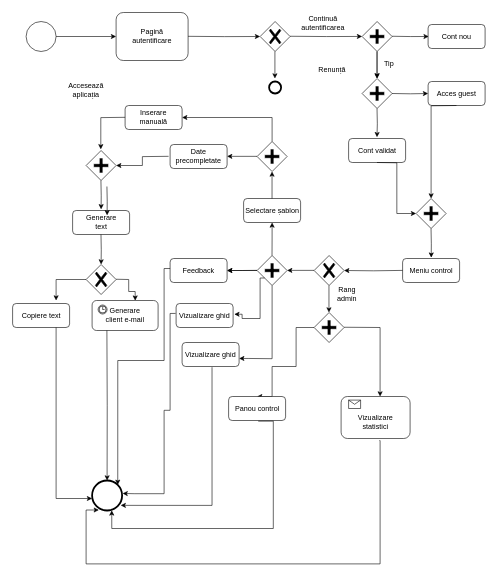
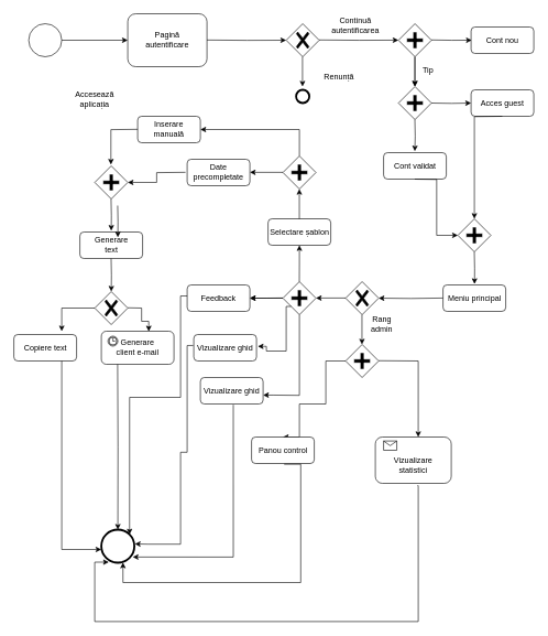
  <mxCell id="0" />
  <mxCell id="1" parent="0" />
  <mxCell id="2" value="" style="shape=mxgraph.bpmn.shape;html=1;verticalLabelPosition=bottom;labelBackgroundColor=#ffffff;verticalAlign=top;perimeter=ellipsePerimeter;outline=standard;symbol=general;" parent="1" vertex="1"><mxGeometry x="43" y="35" width="50" height="50" as="geometry" /></mxCell>
  <mxCell id="3" value="Pagină&lt;br&gt;autentificare" style="shape=ext;rounded=1;html=1;whiteSpace=wrap;" parent="1" vertex="1"><mxGeometry x="193" y="20" width="120" height="80" as="geometry" /></mxCell>
  <mxCell id="4" style="edgeStyle=orthogonalEdgeStyle;rounded=0;html=1;jettySize=auto;orthogonalLoop=1;" parent="1" source="2" target="3" edge="1"><mxGeometry relative="1" as="geometry" /></mxCell>
  <mxCell id="5" value="Accesează&lt;br&gt;aplicația" style="text;html=1;strokeColor=none;fillColor=none;align=center;verticalAlign=middle;whiteSpace=wrap;rounded=0;" vertex="1" parent="1"><mxGeometry x="113" y="135" width="60" height="30" as="geometry" /></mxCell>
  <mxCell id="6" value="" style="points=[[0.25,0.25,0],[0.5,0,0],[0.75,0.25,0],[1,0.5,0],[0.75,0.75,0],[0.5,1,0],[0.25,0.75,0],[0,0.5,0]];shape=mxgraph.bpmn.gateway2;html=1;verticalLabelPosition=bottom;labelBackgroundColor=#ffffff;verticalAlign=top;align=center;perimeter=rhombusPerimeter;outlineConnect=0;outline=none;symbol=none;gwType=exclusive;" vertex="1" parent="1"><mxGeometry x="433" y="35" width="50" height="50" as="geometry" /></mxCell>
  <mxCell id="7" style="edgeStyle=orthogonalEdgeStyle;rounded=0;html=1;jettySize=auto;orthogonalLoop=1;entryX=0;entryY=0.5;entryDx=0;entryDy=0;entryPerimeter=0;" edge="1" parent="1" target="6"><mxGeometry relative="1" as="geometry"><mxPoint x="313" y="59.7" as="sourcePoint" /><mxPoint x="413" y="59.7" as="targetPoint" /></mxGeometry></mxCell>
  <mxCell id="8" style="edgeStyle=orthogonalEdgeStyle;rounded=0;html=1;jettySize=auto;orthogonalLoop=1;" edge="1" parent="1"><mxGeometry relative="1" as="geometry"><mxPoint x="457.7" y="85" as="sourcePoint" /><mxPoint x="457.7" y="130" as="targetPoint" /></mxGeometry></mxCell>
  <mxCell id="9" value="" style="shape=mxgraph.bpmn.shape;html=1;verticalLabelPosition=bottom;labelBackgroundColor=#ffffff;verticalAlign=top;perimeter=ellipsePerimeter;outline=end;symbol=general;" vertex="1" parent="1"><mxGeometry x="448" y="135" width="20" height="20" as="geometry" /></mxCell>
- <mxCell id="10" value="Renunță" style="text;html=1;strokeColor=none;fillColor=none;align=center;verticalAlign=middle;whiteSpace=wrap;rounded=0;" vertex="1" parent="1"><mxGeometry x="523" y="100" width="60" height="30" as="geometry" /></mxCell>
+ <mxCell id="10" value="Renunță" style="text;html=1;strokeColor=none;fillColor=none;align=center;verticalAlign=middle;whiteSpace=wrap;rounded=0;" vertex="1" parent="1"><mxGeometry x="483" y="100" width="60" height="30" as="geometry" /></mxCell>
  <mxCell id="11" style="edgeStyle=orthogonalEdgeStyle;rounded=0;html=1;jettySize=auto;orthogonalLoop=1;entryX=0;entryY=0.5;entryDx=0;entryDy=0;entryPerimeter=0;" edge="1" parent="1"><mxGeometry relative="1" as="geometry"><mxPoint x="483" y="59.6" as="sourcePoint" /><mxPoint x="603" y="59.9" as="targetPoint" /></mxGeometry></mxCell>
  <mxCell id="12" value="" style="edgeStyle=orthogonalEdgeStyle;rounded=0;orthogonalLoop=1;jettySize=auto;html=1;" edge="1" parent="1" source="13" target="19"><mxGeometry relative="1" as="geometry" /></mxCell>
  <mxCell id="13" value="" style="shape=mxgraph.bpmn.shape;html=1;verticalLabelPosition=bottom;labelBackgroundColor=#ffffff;verticalAlign=top;perimeter=rhombusPerimeter;background=gateway;outline=none;symbol=parallelGw;" vertex="1" parent="1"><mxGeometry x="603" y="35" width="50" height="50" as="geometry" /></mxCell>
  <mxCell id="14" value="Continuă&lt;br&gt;autentificarea" style="text;html=1;strokeColor=none;fillColor=none;align=center;verticalAlign=middle;whiteSpace=wrap;rounded=0;" vertex="1" parent="1"><mxGeometry x="493" y="20" width="90" height="35" as="geometry" /></mxCell>
  <mxCell id="15" style="edgeStyle=orthogonalEdgeStyle;rounded=0;html=1;jettySize=auto;orthogonalLoop=1;" edge="1" parent="1"><mxGeometry relative="1" as="geometry"><mxPoint x="627.83" y="85" as="sourcePoint" /><mxPoint x="627.83" y="130" as="targetPoint" /></mxGeometry></mxCell>
  <mxCell id="16" value="Cont validat" style="shape=ext;rounded=1;html=1;whiteSpace=wrap;" vertex="1" parent="1"><mxGeometry x="580.5" y="230" width="95" height="40" as="geometry" /></mxCell>
  <mxCell id="17" value="Cont nou" style="shape=ext;rounded=1;html=1;whiteSpace=wrap;" vertex="1" parent="1"><mxGeometry x="713" y="40" width="95" height="40" as="geometry" /></mxCell>
  <mxCell id="18" style="edgeStyle=orthogonalEdgeStyle;rounded=0;html=1;jettySize=auto;orthogonalLoop=1;" edge="1" parent="1"><mxGeometry relative="1" as="geometry"><mxPoint x="653" y="59.59" as="sourcePoint" /><mxPoint x="714" y="60" as="targetPoint" /></mxGeometry></mxCell>
  <mxCell id="19" value="" style="shape=mxgraph.bpmn.shape;html=1;verticalLabelPosition=bottom;labelBackgroundColor=#ffffff;verticalAlign=top;perimeter=rhombusPerimeter;background=gateway;outline=none;symbol=parallelGw;" vertex="1" parent="1"><mxGeometry x="603" y="130" width="50" height="50" as="geometry" /></mxCell>
  <mxCell id="20" style="edgeStyle=orthogonalEdgeStyle;rounded=0;html=1;jettySize=auto;orthogonalLoop=1;entryX=0;entryY=0.5;entryDx=0;entryDy=0;" edge="1" parent="1" target="22"><mxGeometry relative="1" as="geometry"><mxPoint x="653" y="155" as="sourcePoint" /><mxPoint x="714" y="155.41" as="targetPoint" /></mxGeometry></mxCell>
  <mxCell id="21" style="edgeStyle=orthogonalEdgeStyle;rounded=0;html=1;jettySize=auto;orthogonalLoop=1;entryX=0.498;entryY=-0.054;entryDx=0;entryDy=0;entryPerimeter=0;" edge="1" parent="1" target="16"><mxGeometry relative="1" as="geometry"><mxPoint x="627.86" y="180" as="sourcePoint" /><mxPoint x="627.86" y="225" as="targetPoint" /></mxGeometry></mxCell>
  <mxCell id="22" value="Acces guest" style="shape=ext;rounded=1;html=1;whiteSpace=wrap;" vertex="1" parent="1"><mxGeometry x="713" y="135" width="95" height="40" as="geometry" /></mxCell>
  <mxCell id="23" value="Tip" style="text;html=1;strokeColor=none;fillColor=none;align=center;verticalAlign=middle;whiteSpace=wrap;rounded=0;" vertex="1" parent="1"><mxGeometry x="633" y="90" width="30" height="30" as="geometry" /></mxCell>
  <mxCell id="24" style="edgeStyle=orthogonalEdgeStyle;rounded=0;html=1;jettySize=auto;orthogonalLoop=1;entryX=0;entryY=0.5;entryDx=0;entryDy=0;" edge="1" parent="1" target="27"><mxGeometry relative="1" as="geometry"><mxPoint x="627.76" y="270" as="sourcePoint" /><mxPoint x="653" y="360" as="targetPoint" /></mxGeometry></mxCell>
  <mxCell id="25" style="edgeStyle=orthogonalEdgeStyle;rounded=0;html=1;jettySize=auto;orthogonalLoop=1;" edge="1" parent="1" target="27"><mxGeometry relative="1" as="geometry"><mxPoint x="760.26" y="175" as="sourcePoint" /><mxPoint x="773" y="340" as="targetPoint" /></mxGeometry></mxCell>
- <mxCell id="26" value="Meniu control" style="shape=ext;rounded=1;html=1;whiteSpace=wrap;" vertex="1" parent="1"><mxGeometry x="670.5" y="430" width="95" height="40" as="geometry" /></mxCell>
+ <mxCell id="26" value="Meniu principal" style="shape=ext;rounded=1;html=1;whiteSpace=wrap;" vertex="1" parent="1"><mxGeometry x="670.5" y="430" width="95" height="40" as="geometry" /></mxCell>
  <mxCell id="27" value="" style="shape=mxgraph.bpmn.shape;html=1;verticalLabelPosition=bottom;labelBackgroundColor=#ffffff;verticalAlign=top;perimeter=rhombusPerimeter;background=gateway;outline=none;symbol=parallelGw;" vertex="1" parent="1"><mxGeometry x="693" y="330" width="50" height="50" as="geometry" /></mxCell>
  <mxCell id="28" style="edgeStyle=orthogonalEdgeStyle;rounded=0;html=1;jettySize=auto;orthogonalLoop=1;endArrow=none;endFill=0;startArrow=classic;startFill=1;exitX=1;exitY=0.5;exitDx=0;exitDy=0;" edge="1" parent="1" source="29"><mxGeometry relative="1" as="geometry"><mxPoint x="383" y="449.76" as="sourcePoint" /><mxPoint x="428" y="449.76" as="targetPoint" /></mxGeometry></mxCell>
  <mxCell id="29" value="Feedback" style="shape=ext;rounded=1;html=1;whiteSpace=wrap;" vertex="1" parent="1"><mxGeometry x="283" y="430" width="95" height="40" as="geometry" /></mxCell>
  <mxCell id="30" value="Vizualizare ghid" style="shape=ext;rounded=1;html=1;whiteSpace=wrap;" vertex="1" parent="1"><mxGeometry x="293" y="505" width="95" height="40" as="geometry" /></mxCell>
  <mxCell id="31" value="Vizualizare ghid" style="shape=ext;rounded=1;html=1;whiteSpace=wrap;" vertex="1" parent="1"><mxGeometry x="303" y="570" width="95" height="40" as="geometry" /></mxCell>
  <mxCell id="32" style="edgeStyle=orthogonalEdgeStyle;rounded=0;html=1;jettySize=auto;orthogonalLoop=1;endArrow=none;endFill=0;startArrow=classic;startFill=1;exitX=1.001;exitY=0.666;exitDx=0;exitDy=0;entryX=0.5;entryY=1;entryDx=0;entryDy=0;exitPerimeter=0;" edge="1" parent="1" source="31" target="38"><mxGeometry relative="1" as="geometry"><mxPoint x="403" y="572.9" as="sourcePoint" /><mxPoint x="452.45" y="480" as="targetPoint" /><Array as="points"><mxPoint x="413" y="597" /><mxPoint x="453" y="597" /></Array></mxGeometry></mxCell>
  <mxCell id="33" style="edgeStyle=orthogonalEdgeStyle;rounded=0;html=1;jettySize=auto;orthogonalLoop=1;entryX=0.502;entryY=-0.035;entryDx=0;entryDy=0;entryPerimeter=0;" edge="1" parent="1" target="26"><mxGeometry relative="1" as="geometry"><mxPoint x="717.9" y="380" as="sourcePoint" /><mxPoint x="717.9" y="425" as="targetPoint" /></mxGeometry></mxCell>
  <mxCell id="34" value="" style="points=[[0.25,0.25,0],[0.5,0,0],[0.75,0.25,0],[1,0.5,0],[0.75,0.75,0],[0.5,1,0],[0.25,0.75,0],[0,0.5,0]];shape=mxgraph.bpmn.gateway2;html=1;verticalLabelPosition=bottom;labelBackgroundColor=#ffffff;verticalAlign=top;align=center;perimeter=rhombusPerimeter;outlineConnect=0;outline=none;symbol=none;gwType=exclusive;" vertex="1" parent="1"><mxGeometry x="523" y="425" width="50" height="50" as="geometry" /></mxCell>
  <mxCell id="35" style="edgeStyle=orthogonalEdgeStyle;rounded=0;html=1;jettySize=auto;orthogonalLoop=1;endArrow=none;endFill=0;startArrow=classic;startFill=1;" edge="1" parent="1"><mxGeometry relative="1" as="geometry"><mxPoint x="573" y="450" as="sourcePoint" /><mxPoint x="670.5" y="449.83" as="targetPoint" /></mxGeometry></mxCell>
  <mxCell id="36" style="edgeStyle=orthogonalEdgeStyle;rounded=0;html=1;jettySize=auto;orthogonalLoop=1;endArrow=none;endFill=0;startArrow=classic;startFill=1;" edge="1" parent="1"><mxGeometry relative="1" as="geometry"><mxPoint x="478" y="449.8" as="sourcePoint" /><mxPoint x="523" y="449.8" as="targetPoint" /></mxGeometry></mxCell>
  <mxCell id="37" value="" style="edgeStyle=orthogonalEdgeStyle;rounded=0;orthogonalLoop=1;jettySize=auto;html=1;" edge="1" parent="1" source="38" target="29"><mxGeometry relative="1" as="geometry" /></mxCell>
  <mxCell id="38" value="" style="shape=mxgraph.bpmn.shape;html=1;verticalLabelPosition=bottom;labelBackgroundColor=#ffffff;verticalAlign=top;perimeter=rhombusPerimeter;background=gateway;outline=none;symbol=parallelGw;" vertex="1" parent="1"><mxGeometry x="428" y="425" width="50" height="50" as="geometry" /></mxCell>
  <mxCell id="39" style="edgeStyle=orthogonalEdgeStyle;rounded=0;html=1;jettySize=auto;orthogonalLoop=1;" edge="1" parent="1"><mxGeometry relative="1" as="geometry"><mxPoint x="547.76" y="475" as="sourcePoint" /><mxPoint x="547.76" y="520" as="targetPoint" /></mxGeometry></mxCell>
  <mxCell id="40" value="Rang&lt;br&gt;admin" style="text;html=1;strokeColor=none;fillColor=none;align=center;verticalAlign=middle;whiteSpace=wrap;rounded=0;" vertex="1" parent="1"><mxGeometry x="563" y="475" width="30" height="30" as="geometry" /></mxCell>
  <mxCell id="41" value="" style="shape=mxgraph.bpmn.shape;html=1;verticalLabelPosition=bottom;labelBackgroundColor=#ffffff;verticalAlign=top;perimeter=rhombusPerimeter;background=gateway;outline=none;symbol=parallelGw;" vertex="1" parent="1"><mxGeometry x="523" y="520" width="50" height="50" as="geometry" /></mxCell>
  <mxCell id="42" style="edgeStyle=orthogonalEdgeStyle;rounded=0;html=1;jettySize=auto;orthogonalLoop=1;endArrow=none;endFill=0;startArrow=classic;startFill=1;exitX=0.5;exitY=0;exitDx=0;exitDy=0;entryX=0;entryY=0.5;entryDx=0;entryDy=0;" edge="1" parent="1" source="43" target="41"><mxGeometry relative="1" as="geometry"><mxPoint x="493" y="630" as="sourcePoint" /><mxPoint x="523" y="544.8" as="targetPoint" /><Array as="points"><mxPoint x="453" y="610" /><mxPoint x="493" y="610" /><mxPoint x="493" y="545" /></Array></mxGeometry></mxCell>
  <mxCell id="43" value="Panou control" style="shape=ext;rounded=1;html=1;whiteSpace=wrap;" vertex="1" parent="1"><mxGeometry x="380.5" y="660" width="95" height="40" as="geometry" /></mxCell>
  <mxCell id="44" value="&lt;br&gt;Vizualizare&lt;br&gt;statistici" style="shape=ext;rounded=1;html=1;whiteSpace=wrap;verticalAlign=middle;" vertex="1" parent="1"><mxGeometry x="568" y="660" width="115" height="70" as="geometry" /></mxCell>
  <mxCell id="45" value="" style="html=1;shape=message;" vertex="1" parent="1"><mxGeometry x="580.5" y="666" width="20" height="14" as="geometry" /></mxCell>
  <mxCell id="46" style="edgeStyle=orthogonalEdgeStyle;rounded=0;html=1;jettySize=auto;orthogonalLoop=1;entryX=0.565;entryY=0;entryDx=0;entryDy=0;entryPerimeter=0;" edge="1" parent="1" target="44"><mxGeometry relative="1" as="geometry"><mxPoint x="573" y="544.55" as="sourcePoint" /><mxPoint x="634" y="544.96" as="targetPoint" /><Array as="points"><mxPoint x="574" y="545" /><mxPoint x="633" y="545" /></Array></mxGeometry></mxCell>
  <mxCell id="47" style="edgeStyle=orthogonalEdgeStyle;rounded=0;html=1;jettySize=auto;orthogonalLoop=1;endArrow=none;endFill=0;startArrow=classic;startFill=1;exitX=0.5;exitY=1;exitDx=0;exitDy=0;" edge="1" parent="1" source="48"><mxGeometry relative="1" as="geometry"><mxPoint x="452.86" y="380" as="sourcePoint" /><mxPoint x="452.86" y="425" as="targetPoint" /></mxGeometry></mxCell>
  <mxCell id="48" value="Selectare șablon" style="shape=ext;rounded=1;html=1;whiteSpace=wrap;" vertex="1" parent="1"><mxGeometry x="405.5" y="330" width="95" height="40" as="geometry" /></mxCell>
  <mxCell id="49" style="edgeStyle=orthogonalEdgeStyle;rounded=0;html=1;jettySize=auto;orthogonalLoop=1;endArrow=none;endFill=0;startArrow=classic;startFill=1;" edge="1" parent="1"><mxGeometry relative="1" as="geometry"><mxPoint x="452.9" y="285" as="sourcePoint" /><mxPoint x="452.9" y="330" as="targetPoint" /></mxGeometry></mxCell>
  <mxCell id="50" value="" style="edgeStyle=orthogonalEdgeStyle;rounded=0;orthogonalLoop=1;jettySize=auto;html=1;" edge="1" parent="1"><mxGeometry relative="1" as="geometry"><mxPoint x="428" y="259.76" as="sourcePoint" /><mxPoint x="378" y="259.76" as="targetPoint" /></mxGeometry></mxCell>
  <mxCell id="51" value="Date precompletate" style="shape=ext;rounded=1;html=1;whiteSpace=wrap;" vertex="1" parent="1"><mxGeometry x="283" y="240" width="95" height="40" as="geometry" /></mxCell>
  <mxCell id="52" value="Inserare manuală" style="shape=ext;rounded=1;html=1;whiteSpace=wrap;" vertex="1" parent="1"><mxGeometry x="208" y="175" width="95" height="40" as="geometry" /></mxCell>
  <mxCell id="53" value="" style="edgeStyle=orthogonalEdgeStyle;rounded=0;orthogonalLoop=1;jettySize=auto;html=1;entryX=1;entryY=0.5;entryDx=0;entryDy=0;exitX=0.5;exitY=0;exitDx=0;exitDy=0;" edge="1" parent="1" source="54" target="52"><mxGeometry relative="1" as="geometry"><mxPoint x="453" y="235" as="sourcePoint" /><mxPoint x="328" y="194.76" as="targetPoint" /></mxGeometry></mxCell>
  <mxCell id="54" value="" style="shape=mxgraph.bpmn.shape;html=1;verticalLabelPosition=bottom;labelBackgroundColor=#ffffff;verticalAlign=top;perimeter=rhombusPerimeter;background=gateway;outline=none;symbol=parallelGw;" vertex="1" parent="1"><mxGeometry x="428" y="235" width="50" height="50" as="geometry" /></mxCell>
  <mxCell id="55" value="" style="shape=mxgraph.bpmn.shape;html=1;verticalLabelPosition=bottom;labelBackgroundColor=#ffffff;verticalAlign=top;perimeter=rhombusPerimeter;background=gateway;outline=none;symbol=parallelGw;" vertex="1" parent="1"><mxGeometry x="143" y="250" width="50" height="50" as="geometry" /></mxCell>
  <mxCell id="56" value="" style="edgeStyle=orthogonalEdgeStyle;rounded=0;orthogonalLoop=1;jettySize=auto;html=1;entryX=1;entryY=0.5;entryDx=0;entryDy=0;" edge="1" parent="1" target="55"><mxGeometry relative="1" as="geometry"><mxPoint x="280.5" y="259.71" as="sourcePoint" /><mxPoint x="230.5" y="259.71" as="targetPoint" /></mxGeometry></mxCell>
  <mxCell id="57" value="" style="edgeStyle=orthogonalEdgeStyle;rounded=0;orthogonalLoop=1;jettySize=auto;html=1;entryX=0.49;entryY=-0.04;entryDx=0;entryDy=0;entryPerimeter=0;" edge="1" parent="1" target="55"><mxGeometry relative="1" as="geometry"><mxPoint x="208" y="194.71" as="sourcePoint" /><mxPoint x="158" y="194.71" as="targetPoint" /></mxGeometry></mxCell>
  <mxCell id="58" style="edgeStyle=orthogonalEdgeStyle;rounded=0;html=1;jettySize=auto;orthogonalLoop=1;entryX=0.5;entryY=-0.05;entryDx=0;entryDy=0;entryPerimeter=0;" edge="1" parent="1" target="59"><mxGeometry relative="1" as="geometry"><mxPoint x="167.71" y="300" as="sourcePoint" /><mxPoint x="167.71" y="345" as="targetPoint" /></mxGeometry></mxCell>
  <mxCell id="59" value="Generare&lt;br&gt;text" style="shape=ext;rounded=1;html=1;whiteSpace=wrap;" vertex="1" parent="1"><mxGeometry x="120.5" y="350" width="95" height="40" as="geometry" /></mxCell>
  <mxCell id="60" style="edgeStyle=orthogonalEdgeStyle;rounded=0;html=1;jettySize=auto;orthogonalLoop=1;" edge="1" parent="1" target="61"><mxGeometry relative="1" as="geometry"><mxPoint x="167.83" y="390" as="sourcePoint" /><mxPoint x="167.83" y="435" as="targetPoint" /></mxGeometry></mxCell>
  <mxCell id="61" value="" style="points=[[0.25,0.25,0],[0.5,0,0],[0.75,0.25,0],[1,0.5,0],[0.75,0.75,0],[0.5,1,0],[0.25,0.75,0],[0,0.5,0]];shape=mxgraph.bpmn.gateway2;html=1;verticalLabelPosition=bottom;labelBackgroundColor=#ffffff;verticalAlign=top;align=center;perimeter=rhombusPerimeter;outlineConnect=0;outline=none;symbol=none;gwType=exclusive;" vertex="1" parent="1"><mxGeometry x="143" y="440" width="50" height="50" as="geometry" /></mxCell>
  <mxCell id="62" style="edgeStyle=orthogonalEdgeStyle;rounded=0;html=1;jettySize=auto;orthogonalLoop=1;endArrow=none;endFill=0;startArrow=classic;startFill=1;exitX=0.421;exitY=0;exitDx=0;exitDy=0;exitPerimeter=0;entryX=0;entryY=0.5;entryDx=0;entryDy=0;entryPerimeter=0;" edge="1" parent="1" target="61"><mxGeometry relative="1" as="geometry"><mxPoint x="93.005" y="500" as="sourcePoint" /><mxPoint x="153.01" y="464.76" as="targetPoint" /><Array as="points"><mxPoint x="93" y="465" /></Array></mxGeometry></mxCell>
  <mxCell id="63" value="Copiere text" style="shape=ext;rounded=1;html=1;whiteSpace=wrap;" vertex="1" parent="1"><mxGeometry x="20.5" y="505" width="95" height="40" as="geometry" /></mxCell>
  <mxCell id="64" style="edgeStyle=orthogonalEdgeStyle;rounded=0;html=1;jettySize=auto;orthogonalLoop=1;entryX=0.653;entryY=0.005;entryDx=0;entryDy=0;entryPerimeter=0;" edge="1" parent="1" target="65"><mxGeometry relative="1" as="geometry"><mxPoint x="193" y="464.55" as="sourcePoint" /><mxPoint x="254" y="464.96" as="targetPoint" /><Array as="points"><mxPoint x="194" y="465" /><mxPoint x="214" y="465" /><mxPoint x="214" y="485" /><mxPoint x="235" y="485" /></Array></mxGeometry></mxCell>
  <mxCell id="65" value="Generare&lt;br&gt;client e-mail" style="shape=ext;rounded=1;html=1;whiteSpace=wrap;align=center;" vertex="1" parent="1"><mxGeometry x="153" y="500" width="110" height="50" as="geometry" /></mxCell>
  <mxCell id="66" value="" style="shape=mxgraph.bpmn.timer_start;perimeter=ellipsePerimeter;html=1;labelPosition=right;labelBackgroundColor=#ffffff;align=left;" vertex="1" parent="1"><mxGeometry x="163" y="507.5" width="15" height="15" as="geometry" /></mxCell>
  <mxCell id="67" style="edgeStyle=orthogonalEdgeStyle;rounded=0;html=1;jettySize=auto;orthogonalLoop=1;endArrow=none;endFill=0;startArrow=classic;startFill=1;exitX=1.021;exitY=0.447;exitDx=0;exitDy=0;exitPerimeter=0;entryX=0.25;entryY=0.75;entryDx=0;entryDy=0;entryPerimeter=0;" edge="1" parent="1" source="30" target="38"><mxGeometry relative="1" as="geometry"><mxPoint x="378" y="576" as="sourcePoint" /><mxPoint x="433" y="460" as="targetPoint" /><Array as="points"><mxPoint x="403" y="523" /><mxPoint x="403" y="530" /><mxPoint x="433" y="530" /><mxPoint x="433" y="463" /></Array></mxGeometry></mxCell>
  <mxCell id="68" value="" style="shape=mxgraph.bpmn.shape;html=1;verticalLabelPosition=bottom;labelBackgroundColor=#ffffff;verticalAlign=top;perimeter=ellipsePerimeter;outline=end;symbol=general;" vertex="1" parent="1"><mxGeometry x="153" y="800" width="50" height="50" as="geometry" /></mxCell>
  <mxCell id="69" style="edgeStyle=orthogonalEdgeStyle;rounded=0;html=1;jettySize=auto;orthogonalLoop=1;entryX=0;entryY=0.6;entryDx=0;entryDy=0;entryPerimeter=0;" edge="1" parent="1" target="68"><mxGeometry relative="1" as="geometry"><mxPoint x="93" y="545" as="sourcePoint" /><mxPoint x="93.17" y="595" as="targetPoint" /><Array as="points"><mxPoint x="93" y="830" /></Array></mxGeometry></mxCell>
  <mxCell id="70" style="edgeStyle=orthogonalEdgeStyle;rounded=0;html=1;jettySize=auto;orthogonalLoop=1;entryX=0.5;entryY=0;entryDx=0;entryDy=0;" edge="1" parent="1" target="68"><mxGeometry relative="1" as="geometry"><mxPoint x="177.67" y="550" as="sourcePoint" /><mxPoint x="177.84" y="600" as="targetPoint" /></mxGeometry></mxCell>
  <mxCell id="71" value="" style="edgeStyle=orthogonalEdgeStyle;rounded=0;orthogonalLoop=1;jettySize=auto;html=1;entryX=0.855;entryY=0.145;entryDx=0;entryDy=0;entryPerimeter=0;" edge="1" parent="1" target="68"><mxGeometry relative="1" as="geometry"><mxPoint x="283" y="446.71" as="sourcePoint" /><mxPoint x="243" y="500" as="targetPoint" /><Array as="points"><mxPoint x="273" y="447" /><mxPoint x="273" y="600" /><mxPoint x="196" y="600" /></Array></mxGeometry></mxCell>
  <mxCell id="72" value="" style="edgeStyle=orthogonalEdgeStyle;rounded=0;orthogonalLoop=1;jettySize=auto;html=1;entryX=1.016;entryY=0.431;entryDx=0;entryDy=0;entryPerimeter=0;exitX=-0.009;exitY=0.414;exitDx=0;exitDy=0;exitPerimeter=0;" edge="1" parent="1" source="30" target="68"><mxGeometry relative="1" as="geometry"><mxPoint x="290" y="530" as="sourcePoint" /><mxPoint x="203" y="890.29" as="targetPoint" /><Array as="points"><mxPoint x="283" y="522" /><mxPoint x="283" y="683" /><mxPoint x="273" y="683" /><mxPoint x="273" y="822" /><mxPoint x="223" y="822" /></Array></mxGeometry></mxCell>
  <mxCell id="73" style="edgeStyle=orthogonalEdgeStyle;rounded=0;html=1;jettySize=auto;orthogonalLoop=1;entryX=0.5;entryY=-0.05;entryDx=0;entryDy=0;entryPerimeter=0;" edge="1" parent="1"><mxGeometry relative="1" as="geometry"><mxPoint x="177.71" y="310" as="sourcePoint" /><mxPoint x="178" y="358" as="targetPoint" /></mxGeometry></mxCell>
  <mxCell id="74" style="edgeStyle=orthogonalEdgeStyle;rounded=0;html=1;jettySize=auto;orthogonalLoop=1;entryX=0.953;entryY=0.829;entryDx=0;entryDy=0;entryPerimeter=0;exitX=0.525;exitY=1.029;exitDx=0;exitDy=0;exitPerimeter=0;" edge="1" parent="1" source="31" target="68"><mxGeometry relative="1" as="geometry"><mxPoint x="353" y="620" as="sourcePoint" /><mxPoint x="323" y="850" as="targetPoint" /><Array as="points"><mxPoint x="353" y="842" /></Array></mxGeometry></mxCell>
  <mxCell id="75" style="edgeStyle=orthogonalEdgeStyle;rounded=0;html=1;jettySize=auto;orthogonalLoop=1;entryX=0.655;entryY=0.997;entryDx=0;entryDy=0;entryPerimeter=0;exitX=0.52;exitY=1.028;exitDx=0;exitDy=0;exitPerimeter=0;" edge="1" parent="1" source="43" target="68"><mxGeometry relative="1" as="geometry"><mxPoint x="455" y="680" as="sourcePoint" /><mxPoint x="303" y="910" as="targetPoint" /><Array as="points"><mxPoint x="455" y="880" /><mxPoint x="186" y="880" /></Array></mxGeometry></mxCell>
  <mxCell id="76" style="edgeStyle=orthogonalEdgeStyle;rounded=0;html=1;jettySize=auto;orthogonalLoop=1;entryX=0.226;entryY=0.983;entryDx=0;entryDy=0;entryPerimeter=0;exitX=0.556;exitY=1.049;exitDx=0;exitDy=0;exitPerimeter=0;" edge="1" parent="1" source="44" target="68"><mxGeometry relative="1" as="geometry"><mxPoint x="633" y="740" as="sourcePoint" /><mxPoint x="364" y="909" as="targetPoint" /><Array as="points"><mxPoint x="633" y="733" /><mxPoint x="633" y="939" /><mxPoint x="143" y="939" /><mxPoint x="143" y="849" /></Array></mxGeometry></mxCell>
